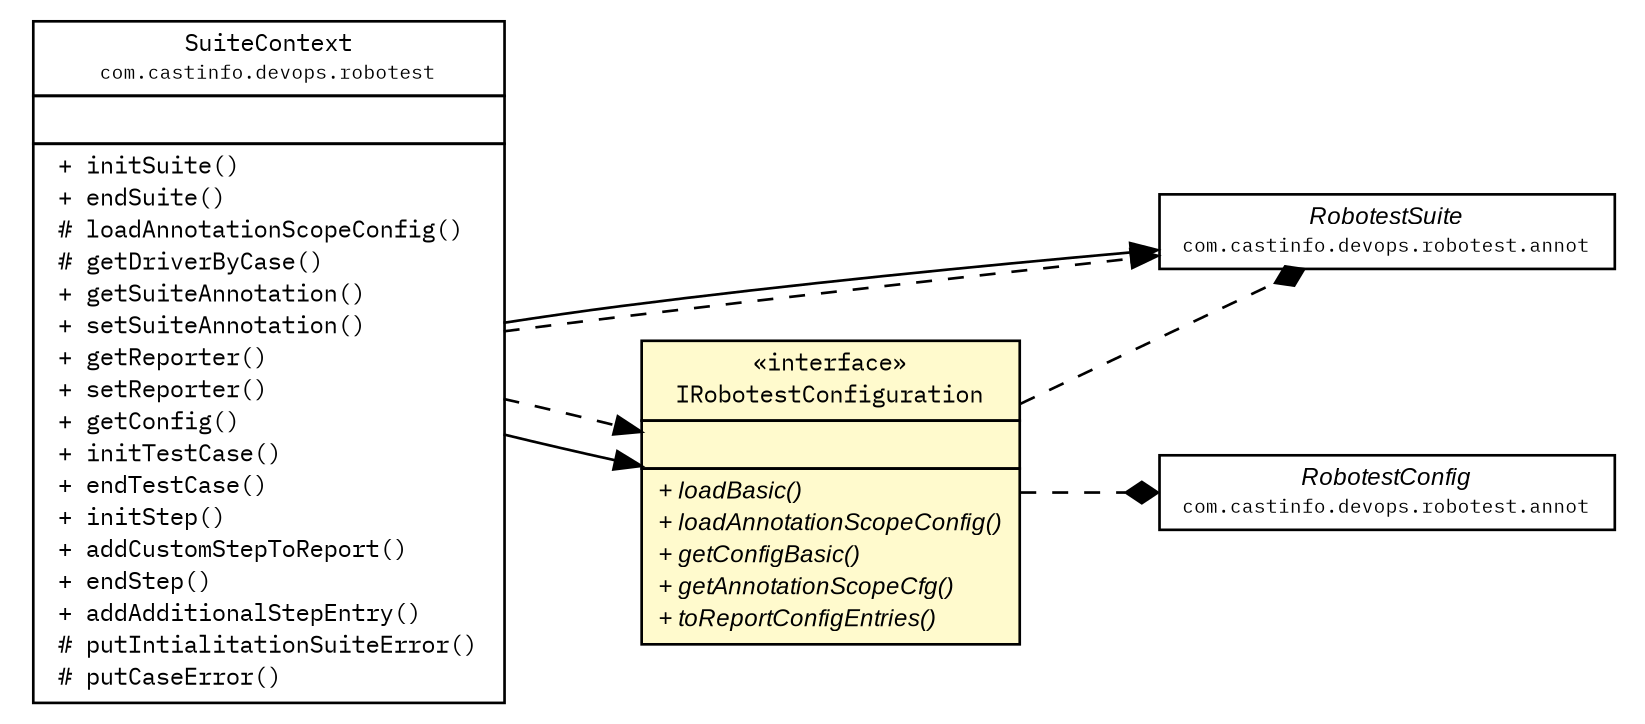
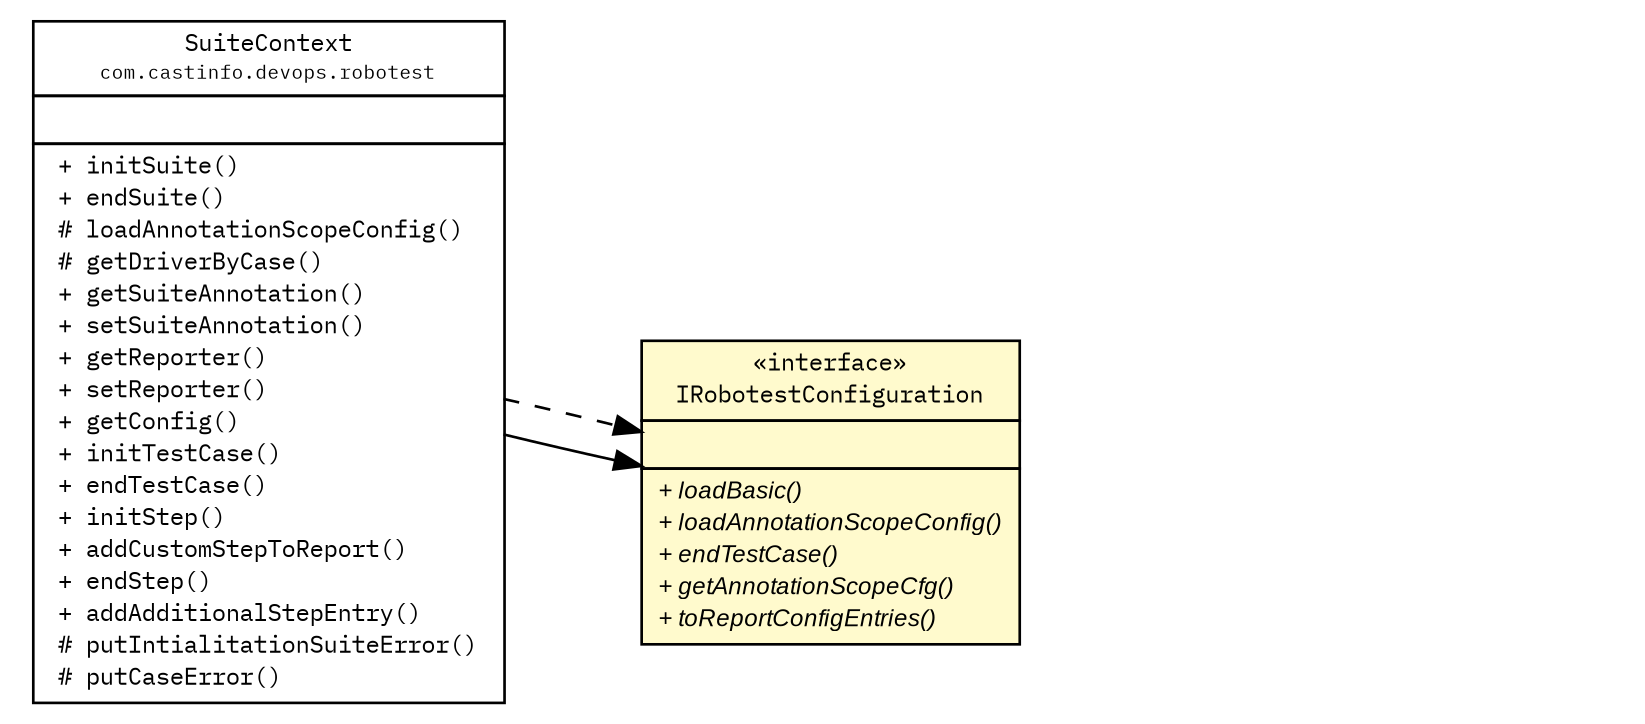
  digraph {
    fontname="IBM Plex Mono"
    nodesep=0.25
    rankdir=LR
    ranksep=0.5
    node [fontcolor=black fontname="IBM Plex Mono" fontsize=9.0 shape=plaintext]
    edge [arrowhead=normal color=black fontcolor=black fontname="IBM Plex Mono" fontsize=10.0 headport=p labelfontname=arial labelfontsize=10 style=dashed tailport=p]
-   n1 [label=<<table title="com.castinfo.devops.robotest.annot.RobotestSuite" border="0" cellborder="1" cellspacing="0" cellpadding="2" port="p" href="../annot/RobotestSuite.html"> 		<tr><td><table border="0" cellspacing="0" cellpadding="1"> <tr><td align="center" balign="center"><font face="arial italic"> RobotestSuite </font></td></tr> <tr><td align="center" balign="center"><font point-size="7.0"> com.castinfo.devops.robotest.annot </font></td></tr> 		</table></td></tr> 		</table>>]
-   n2 [label=<<table title="com.castinfo.devops.robotest.annot.RobotestConfig" border="0" cellborder="1" cellspacing="0" cellpadding="2" port="p" href="../annot/RobotestConfig.html"> 		<tr><td><table border="0" cellspacing="0" cellpadding="1"> <tr><td align="center" balign="center"><font face="arial italic"> RobotestConfig </font></td></tr> <tr><td align="center" balign="center"><font point-size="7.0"> com.castinfo.devops.robotest.annot </font></td></tr> 		</table></td></tr> 		</table>>]
-   n3 [label=<<table title="com.castinfo.devops.robotest.config.IRobotestConfiguration" border="0" cellborder="1" cellspacing="0" cellpadding="2" port="p" bgcolor="lemonChiffon" href="./IRobotestConfiguration.html"> 		<tr><td><table border="0" cellspacing="0" cellpadding="1"> <tr><td align="center" balign="center"> &#171;interface&#187; </td></tr> <tr><td align="center" balign="center"> IRobotestConfiguration </td></tr> 		</table></td></tr> 		<tr><td><table border="0" cellspacing="0" cellpadding="1"> <tr><td align="left" balign="left">  </td></tr> 		</table></td></tr> 		<tr><td><table border="0" cellspacing="0" cellpadding="1"> <tr><td align="left" balign="left"><font face="arial italic" point-size="9.0"> + loadBasic() </font></td></tr> <tr><td align="left" balign="left"><font face="arial italic" point-size="9.0"> + loadAnnotationScopeConfig() </font></td></tr> <tr><td align="left" balign="left"><font face="arial italic" point-size="9.0"> + getConfigBasic() </font></td></tr> <tr><td align="left" balign="left"><font face="arial italic" point-size="9.0"> + getAnnotationScopeCfg() </font></td></tr> <tr><td align="left" balign="left"><font face="arial italic" point-size="9.0"> + toReportConfigEntries() </font></td></tr> 		</table></td></tr> 		</table>>]
+   n3 [label=<<table title="com.castinfo.devops.robotest.config.IRobotestConfiguration" border="0" cellborder="1" cellspacing="0" cellpadding="2" port="p" bgcolor="lemonChiffon" href="./IRobotestConfiguration.html"> 		<tr><td><table border="0" cellspacing="0" cellpadding="1"> <tr><td align="center" balign="center"> &#171;interface&#187; </td></tr> <tr><td align="center" balign="center"> IRobotestConfiguration </td></tr> 		</table></td></tr> 		<tr><td><table border="0" cellspacing="0" cellpadding="1"> <tr><td align="left" balign="left">  </td></tr> 		</table></td></tr> 		<tr><td><table border="0" cellspacing="0" cellpadding="1"> <tr><td align="left" balign="left"><font face="arial italic" point-size="9.0"> + loadBasic() </font></td></tr> <tr><td align="left" balign="left"><font face="arial italic" point-size="9.0"> + loadAnnotationScopeConfig() </font></td></tr> <tr><td align="left" balign="left"><font face="arial italic" point-size="9.0"> + endTestCase() </font></td></tr> <tr><td align="left" balign="left"><font face="arial italic" point-size="9.0"> + getAnnotationScopeCfg() </font></td></tr> <tr><td align="left" balign="left"><font face="arial italic" point-size="9.0"> + toReportConfigEntries() </font></td></tr> 		</table></td></tr> 		</table>>]
    n4 [label=<<table title="com.castinfo.devops.robotest.SuiteContext" border="0" cellborder="1" cellspacing="0" cellpadding="2" port="p" href="../SuiteContext.html"> 		<tr><td><table border="0" cellspacing="0" cellpadding="1"> <tr><td align="center" balign="center"> SuiteContext </td></tr> <tr><td align="center" balign="center"><font point-size="7.0"> com.castinfo.devops.robotest </font></td></tr> 		</table></td></tr> 		<tr><td><table border="0" cellspacing="0" cellpadding="1"> <tr><td align="left" balign="left">  </td></tr> 		</table></td></tr> 		<tr><td><table border="0" cellspacing="0" cellpadding="1"> <tr><td align="left" balign="left"> + initSuite() </td></tr> <tr><td align="left" balign="left"> + endSuite() </td></tr> <tr><td align="left" balign="left"> # loadAnnotationScopeConfig() </td></tr> <tr><td align="left" balign="left"> # getDriverByCase() </td></tr> <tr><td align="left" balign="left"> + getSuiteAnnotation() </td></tr> <tr><td align="left" balign="left"> + setSuiteAnnotation() </td></tr> <tr><td align="left" balign="left"> + getReporter() </td></tr> <tr><td align="left" balign="left"> + setReporter() </td></tr> <tr><td align="left" balign="left"> + getConfig() </td></tr> <tr><td align="left" balign="left"> + initTestCase() </td></tr> <tr><td align="left" balign="left"> + endTestCase() </td></tr> <tr><td align="left" balign="left"> + initStep() </td></tr> <tr><td align="left" balign="left"> + addCustomStepToReport() </td></tr> <tr><td align="left" balign="left"> + endStep() </td></tr> <tr><td align="left" balign="left"> + addAdditionalStepEntry() </td></tr> <tr><td align="left" balign="left"> # putIntialitationSuiteError() </td></tr> <tr><td align="left" balign="left"> # putCaseError() </td></tr> 		</table></td></tr> 		</table>>]
-   n3 -> n1 [arrowhead=diamond]
-   n3 -> n2 [arrowhead=diamond]
-   n4 -> n1 [style=""]
-   n4 -> n1
    n4 -> n3 [style=""]
    n4 -> n3
  }
